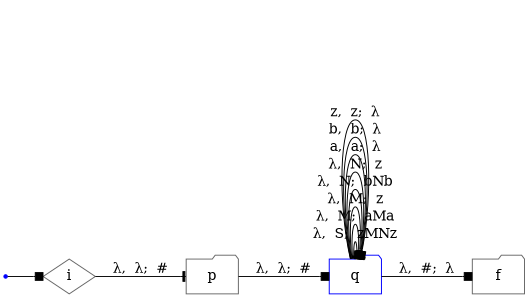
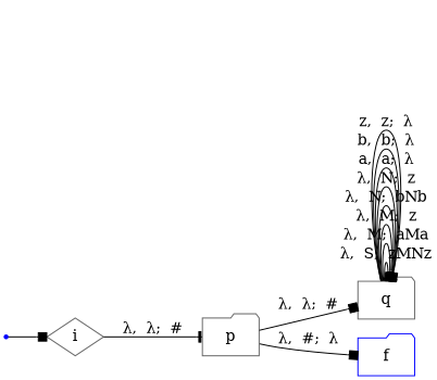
  digraph {
    rankdir=LR
    node [color=gray40 shape=folder]
    edge [arrowhead=box]
    ini [color=blue shape=point]
    i [shape=diamond]
    p
-   q [color=blue]
-   f
+   q
+   f [color=blue]
    ini -> i
    i -> p [arrowhead=tee label="λ,  λ;  #"]
    p -> q [label="λ,  λ;  #"]
    q -> q [arrowhead=tee label="λ,  S;  zMNz"]
    q -> q [label="λ,  M;  aMa"]
    q -> q [label="λ,  M;  z"]
    q -> q [label="λ,  N;  bNb"]
    q -> q [label="λ,  N;  z"]
    q -> q [arrowhead=tee label="a,  a;  λ"]
    q -> q [label="b,  b;  λ"]
    q -> q [label="z,  z;  λ"]
-   q -> f [label="λ,  #;  λ"]
+   p -> f [label="λ,  #;  λ"]
  }
